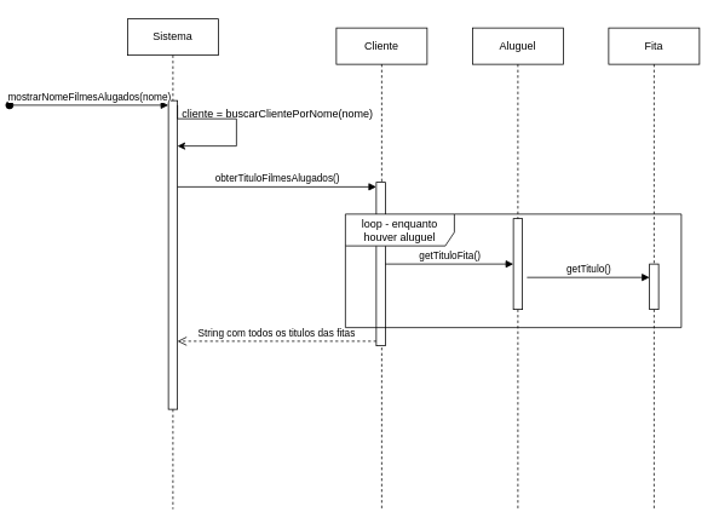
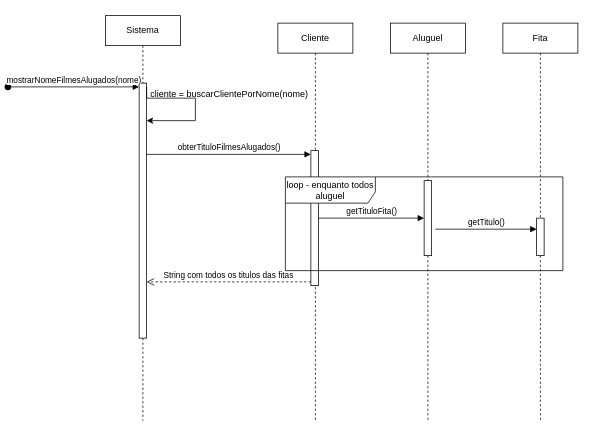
  <mxCell id="0" />
  <mxCell id="1" parent="0" />
  <mxCell id="2" value="Sistema" style="shape=umlLifeline;perimeter=lifelinePerimeter;whiteSpace=wrap;html=1;container=1;dropTarget=0;collapsible=0;recursiveResize=0;outlineConnect=0;portConstraint=eastwest;newEdgeStyle={&quot;curved&quot;:0,&quot;rounded&quot;:0};" vertex="1" parent="1"><mxGeometry x="20" y="20" width="100" height="540" as="geometry" /></mxCell>
  <mxCell id="3" value="" style="html=1;points=[[0,0,0,0,5],[0,1,0,0,-5],[1,0,0,0,5],[1,1,0,0,-5]];perimeter=orthogonalPerimeter;outlineConnect=0;targetShapes=umlLifeline;portConstraint=eastwest;newEdgeStyle={&quot;curved&quot;:0,&quot;rounded&quot;:0};" vertex="1" parent="2"><mxGeometry x="45" y="90" width="10" height="340" as="geometry" /></mxCell>
  <mxCell id="4" value="mostrarNomeFilmesAlugados(nome)" style="html=1;verticalAlign=bottom;startArrow=oval;endArrow=block;startSize=8;curved=0;rounded=0;entryX=0;entryY=0;entryDx=0;entryDy=5;" edge="1" target="3" parent="2"><mxGeometry relative="1" as="geometry"><mxPoint x="-130" y="95" as="sourcePoint" /></mxGeometry></mxCell>
  <mxCell id="5" style="edgeStyle=orthogonalEdgeStyle;rounded=0;orthogonalLoop=1;jettySize=auto;html=1;curved=0;exitX=1;exitY=0;exitDx=0;exitDy=5;exitPerimeter=0;" edge="1" parent="2" source="3" target="3"><mxGeometry relative="1" as="geometry"><Array as="points"><mxPoint x="55" y="110" /><mxPoint x="120" y="110" /><mxPoint x="120" y="140" /></Array></mxGeometry></mxCell>
  <mxCell id="6" value="cliente = buscarClientePorNome(nome)" style="text;html=1;align=center;verticalAlign=middle;resizable=0;points=[];autosize=1;strokeColor=none;fillColor=none;" vertex="1" parent="1"><mxGeometry x="70" y="110" width="230" height="30" as="geometry" /></mxCell>
  <mxCell id="7" value="Cliente" style="shape=umlLifeline;perimeter=lifelinePerimeter;whiteSpace=wrap;html=1;container=1;dropTarget=0;collapsible=0;recursiveResize=0;outlineConnect=0;portConstraint=eastwest;newEdgeStyle={&quot;curved&quot;:0,&quot;rounded&quot;:0};" vertex="1" parent="1"><mxGeometry x="250" y="30" width="100" height="530" as="geometry" /></mxCell>
  <mxCell id="8" value="" style="html=1;points=[[0,0,0,0,5],[0,1,0,0,-5],[1,0,0,0,5],[1,1,0,0,-5]];perimeter=orthogonalPerimeter;outlineConnect=0;targetShapes=umlLifeline;portConstraint=eastwest;newEdgeStyle={&quot;curved&quot;:0,&quot;rounded&quot;:0};" vertex="1" parent="7"><mxGeometry x="44" y="170" width="10" height="180" as="geometry" /></mxCell>
  <mxCell id="9" value="Aluguel" style="shape=umlLifeline;perimeter=lifelinePerimeter;whiteSpace=wrap;html=1;container=1;dropTarget=0;collapsible=0;recursiveResize=0;outlineConnect=0;portConstraint=eastwest;newEdgeStyle={&quot;curved&quot;:0,&quot;rounded&quot;:0};size=40;" vertex="1" parent="1"><mxGeometry x="400" y="30" width="100" height="530" as="geometry" /></mxCell>
  <mxCell id="10" value="" style="html=1;points=[[0,0,0,0,5],[0,1,0,0,-5],[1,0,0,0,5],[1,1,0,0,-5]];perimeter=orthogonalPerimeter;outlineConnect=0;targetShapes=umlLifeline;portConstraint=eastwest;newEdgeStyle={&quot;curved&quot;:0,&quot;rounded&quot;:0};" vertex="1" parent="9"><mxGeometry x="45" y="210" width="10" height="100" as="geometry" /></mxCell>
  <mxCell id="11" value="obterTituloFilmesAlugados()" style="html=1;verticalAlign=bottom;endArrow=block;curved=0;rounded=0;entryX=0;entryY=0;entryDx=0;entryDy=5;" edge="1" target="8" parent="1" source="3"><mxGeometry relative="1" as="geometry"><mxPoint x="304" y="195" as="sourcePoint" /></mxGeometry></mxCell>
  <mxCell id="12" value="Fita" style="shape=umlLifeline;perimeter=lifelinePerimeter;whiteSpace=wrap;html=1;container=1;dropTarget=0;collapsible=0;recursiveResize=0;outlineConnect=0;portConstraint=eastwest;newEdgeStyle={&quot;curved&quot;:0,&quot;rounded&quot;:0};size=40;" vertex="1" parent="1"><mxGeometry x="550" y="30" width="100" height="530" as="geometry" /></mxCell>
  <mxCell id="13" value="getTituloFita()" style="html=1;verticalAlign=bottom;endArrow=block;curved=0;rounded=0;" edge="1" parent="1" source="8" target="10"><mxGeometry width="80" relative="1" as="geometry"><mxPoint x="310" y="230" as="sourcePoint" /><mxPoint x="390" y="230" as="targetPoint" /></mxGeometry></mxCell>
  <mxCell id="14" value="" style="html=1;points=[[0,0,0,0,5],[0,1,0,0,-5],[1,0,0,0,5],[1,1,0,0,-5]];perimeter=orthogonalPerimeter;outlineConnect=0;targetShapes=umlLifeline;portConstraint=eastwest;newEdgeStyle={&quot;curved&quot;:0,&quot;rounded&quot;:0};" vertex="1" parent="1"><mxGeometry x="595" y="290" width="10" height="50" as="geometry" /></mxCell>
  <mxCell id="15" value="getTitulo()" style="html=1;verticalAlign=bottom;endArrow=block;curved=0;rounded=0;" edge="1" parent="1" target="14"><mxGeometry width="80" relative="1" as="geometry"><mxPoint x="460" y="304.74" as="sourcePoint" /><mxPoint x="640" y="305" as="targetPoint" /></mxGeometry></mxCell>
  <mxCell id="16" value="String com todos os titulos das fitas" style="html=1;verticalAlign=bottom;endArrow=open;dashed=1;endSize=8;curved=0;rounded=0;exitX=0;exitY=1;exitDx=0;exitDy=-5;" edge="1" source="8" parent="1" target="3"><mxGeometry relative="1" as="geometry"><mxPoint x="230" y="265" as="targetPoint" /></mxGeometry></mxCell>
- <mxCell id="17" value="loop - enquanto houver aluguel" style="shape=umlFrame;whiteSpace=wrap;html=1;pointerEvents=0;width=120;height=35;" vertex="1" parent="1"><mxGeometry x="260" y="235" width="370" height="125" as="geometry" /></mxCell>
+ <mxCell id="17" value="loop - enquanto todos aluguel" style="shape=umlFrame;whiteSpace=wrap;html=1;pointerEvents=0;width=120;height=35;" vertex="1" parent="1"><mxGeometry x="260" y="235" width="370" height="125" as="geometry" /></mxCell>
